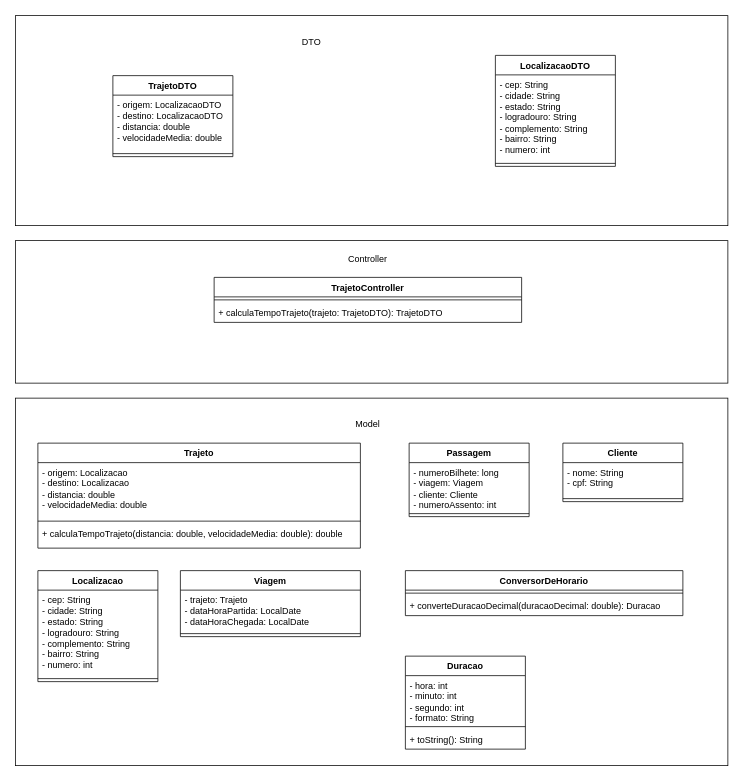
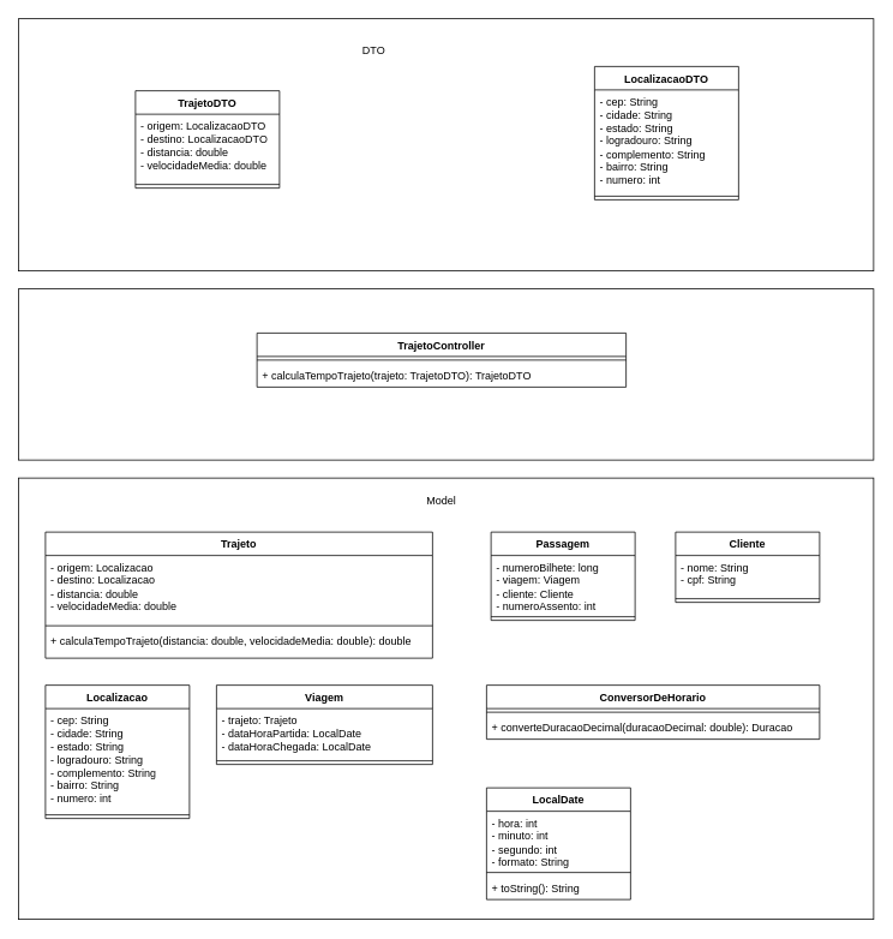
  <mxCell id="0" />
  <mxCell id="1" parent="0" />
  <mxCell id="2" value="" style="rounded=0;whiteSpace=wrap;html=1;" vertex="1" parent="1"><mxGeometry x="20" y="20" width="950" height="280" as="geometry" /></mxCell>
  <mxCell id="3" value="" style="rounded=0;whiteSpace=wrap;html=1;" vertex="1" parent="1"><mxGeometry x="20" y="530" width="950" height="490" as="geometry" /></mxCell>
  <mxCell id="4" value="Trajeto" style="swimlane;fontStyle=1;align=center;verticalAlign=top;childLayout=stackLayout;horizontal=1;startSize=26;horizontalStack=0;resizeParent=1;resizeParentMax=0;resizeLast=0;collapsible=1;marginBottom=0;whiteSpace=wrap;html=1;" vertex="1" parent="1"><mxGeometry x="50" y="590" width="430" height="140" as="geometry" /></mxCell>
  <mxCell id="5" value="- origem: Localizacao&lt;br&gt;- destino: Localizacao&lt;br&gt;- distancia: double&lt;br&gt;- velocidadeMedia: double" style="text;strokeColor=none;fillColor=none;align=left;verticalAlign=top;spacingLeft=4;spacingRight=4;overflow=hidden;rotatable=0;points=[[0,0.5],[1,0.5]];portConstraint=eastwest;whiteSpace=wrap;html=1;" vertex="1" parent="4"><mxGeometry y="26" width="430" height="74" as="geometry" /></mxCell>
  <mxCell id="6" value="" style="line;strokeWidth=1;fillColor=none;align=left;verticalAlign=middle;spacingTop=-1;spacingLeft=3;spacingRight=3;rotatable=0;labelPosition=right;points=[];portConstraint=eastwest;strokeColor=inherit;" vertex="1" parent="4"><mxGeometry y="100" width="430" height="8" as="geometry" /></mxCell>
  <mxCell id="7" value="+ calculaTempoTrajeto(distancia: double, velocidadeMedia: double): double" style="text;strokeColor=none;fillColor=none;align=left;verticalAlign=top;spacingLeft=4;spacingRight=4;overflow=hidden;rotatable=0;points=[[0,0.5],[1,0.5]];portConstraint=eastwest;whiteSpace=wrap;html=1;" vertex="1" parent="4"><mxGeometry y="108" width="430" height="32" as="geometry" /></mxCell>
  <mxCell id="8" value="Localizacao" style="swimlane;fontStyle=1;align=center;verticalAlign=top;childLayout=stackLayout;horizontal=1;startSize=26;horizontalStack=0;resizeParent=1;resizeParentMax=0;resizeLast=0;collapsible=1;marginBottom=0;whiteSpace=wrap;html=1;" vertex="1" parent="1"><mxGeometry x="50" y="760" width="160" height="148" as="geometry" /></mxCell>
  <mxCell id="9" value="- cep: String&lt;br&gt;- cidade: String&lt;br&gt;- estado: String&lt;br&gt;- logradouro: String&lt;br&gt;- complemento: String&lt;br&gt;- bairro: String&lt;br&gt;- numero: int" style="text;strokeColor=none;fillColor=none;align=left;verticalAlign=top;spacingLeft=4;spacingRight=4;overflow=hidden;rotatable=0;points=[[0,0.5],[1,0.5]];portConstraint=eastwest;whiteSpace=wrap;html=1;" vertex="1" parent="8"><mxGeometry y="26" width="160" height="114" as="geometry" /></mxCell>
  <mxCell id="10" value="" style="line;strokeWidth=1;fillColor=none;align=left;verticalAlign=middle;spacingTop=-1;spacingLeft=3;spacingRight=3;rotatable=0;labelPosition=right;points=[];portConstraint=eastwest;strokeColor=inherit;" vertex="1" parent="8"><mxGeometry y="140" width="160" height="8" as="geometry" /></mxCell>
  <mxCell id="11" value="Viagem" style="swimlane;fontStyle=1;align=center;verticalAlign=top;childLayout=stackLayout;horizontal=1;startSize=26;horizontalStack=0;resizeParent=1;resizeParentMax=0;resizeLast=0;collapsible=1;marginBottom=0;whiteSpace=wrap;html=1;" vertex="1" parent="1"><mxGeometry x="240" y="760" width="240" height="88" as="geometry" /></mxCell>
  <mxCell id="12" value="- trajeto: Trajeto&lt;br&gt;- dataHoraPartida: LocalDate&lt;br&gt;- dataHoraChegada: LocalDate" style="text;strokeColor=none;fillColor=none;align=left;verticalAlign=top;spacingLeft=4;spacingRight=4;overflow=hidden;rotatable=0;points=[[0,0.5],[1,0.5]];portConstraint=eastwest;whiteSpace=wrap;html=1;" vertex="1" parent="11"><mxGeometry y="26" width="240" height="54" as="geometry" /></mxCell>
  <mxCell id="13" value="" style="line;strokeWidth=1;fillColor=none;align=left;verticalAlign=middle;spacingTop=-1;spacingLeft=3;spacingRight=3;rotatable=0;labelPosition=right;points=[];portConstraint=eastwest;strokeColor=inherit;" vertex="1" parent="11"><mxGeometry y="80" width="240" height="8" as="geometry" /></mxCell>
  <mxCell id="14" value="Passagem" style="swimlane;fontStyle=1;align=center;verticalAlign=top;childLayout=stackLayout;horizontal=1;startSize=26;horizontalStack=0;resizeParent=1;resizeParentMax=0;resizeLast=0;collapsible=1;marginBottom=0;whiteSpace=wrap;html=1;" vertex="1" parent="1"><mxGeometry x="545" y="590" width="160" height="98" as="geometry" /></mxCell>
  <mxCell id="15" value="- numeroBilhete: long&lt;br&gt;- viagem: Viagem&lt;br&gt;- cliente: Cliente&lt;br&gt;- numeroAssento: int" style="text;strokeColor=none;fillColor=none;align=left;verticalAlign=top;spacingLeft=4;spacingRight=4;overflow=hidden;rotatable=0;points=[[0,0.5],[1,0.5]];portConstraint=eastwest;whiteSpace=wrap;html=1;" vertex="1" parent="14"><mxGeometry y="26" width="160" height="64" as="geometry" /></mxCell>
  <mxCell id="16" value="" style="line;strokeWidth=1;fillColor=none;align=left;verticalAlign=middle;spacingTop=-1;spacingLeft=3;spacingRight=3;rotatable=0;labelPosition=right;points=[];portConstraint=eastwest;strokeColor=inherit;" vertex="1" parent="14"><mxGeometry y="90" width="160" height="8" as="geometry" /></mxCell>
  <mxCell id="17" value="ConversorDeHorario" style="swimlane;fontStyle=1;align=center;verticalAlign=top;childLayout=stackLayout;horizontal=1;startSize=26;horizontalStack=0;resizeParent=1;resizeParentMax=0;resizeLast=0;collapsible=1;marginBottom=0;whiteSpace=wrap;html=1;" vertex="1" parent="1"><mxGeometry x="540" y="760" width="370" height="60" as="geometry" /></mxCell>
  <mxCell id="18" value="" style="line;strokeWidth=1;fillColor=none;align=left;verticalAlign=middle;spacingTop=-1;spacingLeft=3;spacingRight=3;rotatable=0;labelPosition=right;points=[];portConstraint=eastwest;strokeColor=inherit;" vertex="1" parent="17"><mxGeometry y="26" width="370" height="8" as="geometry" /></mxCell>
  <mxCell id="19" value="+ converteDuracaoDecimal(duracaoDecimal: double): Duracao" style="text;strokeColor=none;fillColor=none;align=left;verticalAlign=top;spacingLeft=4;spacingRight=4;overflow=hidden;rotatable=0;points=[[0,0.5],[1,0.5]];portConstraint=eastwest;whiteSpace=wrap;html=1;" vertex="1" parent="17"><mxGeometry y="34" width="370" height="26" as="geometry" /></mxCell>
  <mxCell id="20" value="Cliente" style="swimlane;fontStyle=1;align=center;verticalAlign=top;childLayout=stackLayout;horizontal=1;startSize=26;horizontalStack=0;resizeParent=1;resizeParentMax=0;resizeLast=0;collapsible=1;marginBottom=0;whiteSpace=wrap;html=1;" vertex="1" parent="1"><mxGeometry x="750" y="590" width="160" height="78" as="geometry" /></mxCell>
  <mxCell id="21" value="- nome: String&lt;br&gt;- cpf: String" style="text;strokeColor=none;fillColor=none;align=left;verticalAlign=top;spacingLeft=4;spacingRight=4;overflow=hidden;rotatable=0;points=[[0,0.5],[1,0.5]];portConstraint=eastwest;whiteSpace=wrap;html=1;" vertex="1" parent="20"><mxGeometry y="26" width="160" height="44" as="geometry" /></mxCell>
  <mxCell id="22" value="" style="line;strokeWidth=1;fillColor=none;align=left;verticalAlign=middle;spacingTop=-1;spacingLeft=3;spacingRight=3;rotatable=0;labelPosition=right;points=[];portConstraint=eastwest;strokeColor=inherit;" vertex="1" parent="20"><mxGeometry y="70" width="160" height="8" as="geometry" /></mxCell>
- <mxCell id="23" value="Model" style="text;html=1;strokeColor=none;fillColor=none;align=center;verticalAlign=middle;whiteSpace=wrap;rounded=0;" vertex="1" parent="1"><mxGeometry x="460" y="550" width="60" height="30" as="geometry" /></mxCell>
+ <mxCell id="23" value="Model" style="text;html=1;strokeColor=none;fillColor=none;align=center;verticalAlign=middle;whiteSpace=wrap;rounded=0;" vertex="1" parent="1"><mxGeometry x="460" y="540" width="60" height="30" as="geometry" /></mxCell>
  <mxCell id="24" value="" style="rounded=0;whiteSpace=wrap;html=1;" vertex="1" parent="1"><mxGeometry x="20" width="950" height="190" as="geometry" y="320" /></mxCell>
- <mxCell id="25" value="Controller" style="text;html=1;strokeColor=none;fillColor=none;align=center;verticalAlign=middle;whiteSpace=wrap;rounded=0;" vertex="1" parent="1"><mxGeometry x="460" y="330" width="60" height="30" as="geometry" /></mxCell>
  <mxCell id="26" value="TrajetoController" style="swimlane;fontStyle=1;align=center;verticalAlign=top;childLayout=stackLayout;horizontal=1;startSize=26;horizontalStack=0;resizeParent=1;resizeParentMax=0;resizeLast=0;collapsible=1;marginBottom=0;whiteSpace=wrap;html=1;" vertex="1" parent="1"><mxGeometry x="285" y="369" width="410" height="60" as="geometry" /></mxCell>
  <mxCell id="27" value="" style="line;strokeWidth=1;fillColor=none;align=left;verticalAlign=middle;spacingTop=-1;spacingLeft=3;spacingRight=3;rotatable=0;labelPosition=right;points=[];portConstraint=eastwest;strokeColor=inherit;" vertex="1" parent="26"><mxGeometry y="26" width="410" height="8" as="geometry" /></mxCell>
  <mxCell id="28" value="+ calculaTempoTrajeto(trajeto: TrajetoDTO): TrajetoDTO" style="text;strokeColor=none;fillColor=none;align=left;verticalAlign=top;spacingLeft=4;spacingRight=4;overflow=hidden;rotatable=0;points=[[0,0.5],[1,0.5]];portConstraint=eastwest;whiteSpace=wrap;html=1;" vertex="1" parent="26"><mxGeometry y="34" width="410" height="26" as="geometry" /></mxCell>
- <mxCell id="29" value="Duracao" style="swimlane;fontStyle=1;align=center;verticalAlign=top;childLayout=stackLayout;horizontal=1;startSize=26;horizontalStack=0;resizeParent=1;resizeParentMax=0;resizeLast=0;collapsible=1;marginBottom=0;whiteSpace=wrap;html=1;" vertex="1" parent="1"><mxGeometry x="540" y="874" width="160" height="124" as="geometry" /></mxCell>
+ <mxCell id="29" value="LocalDate" style="swimlane;fontStyle=1;align=center;verticalAlign=top;childLayout=stackLayout;horizontal=1;startSize=26;horizontalStack=0;resizeParent=1;resizeParentMax=0;resizeLast=0;collapsible=1;marginBottom=0;whiteSpace=wrap;html=1;" vertex="1" parent="1"><mxGeometry x="540" y="874" width="160" height="124" as="geometry" /></mxCell>
  <mxCell id="30" value="- hora: int&lt;br&gt;- minuto: int&lt;br&gt;- segundo: int&lt;br&gt;- formato: String" style="text;strokeColor=none;fillColor=none;align=left;verticalAlign=top;spacingLeft=4;spacingRight=4;overflow=hidden;rotatable=0;points=[[0,0.5],[1,0.5]];portConstraint=eastwest;whiteSpace=wrap;html=1;" vertex="1" parent="29"><mxGeometry y="26" width="160" height="64" as="geometry" /></mxCell>
  <mxCell id="31" value="" style="line;strokeWidth=1;fillColor=none;align=left;verticalAlign=middle;spacingTop=-1;spacingLeft=3;spacingRight=3;rotatable=0;labelPosition=right;points=[];portConstraint=eastwest;strokeColor=inherit;" vertex="1" parent="29"><mxGeometry y="90" width="160" height="8" as="geometry" /></mxCell>
  <mxCell id="32" value="+ toString(): String" style="text;strokeColor=none;fillColor=none;align=left;verticalAlign=top;spacingLeft=4;spacingRight=4;overflow=hidden;rotatable=0;points=[[0,0.5],[1,0.5]];portConstraint=eastwest;whiteSpace=wrap;html=1;" vertex="1" parent="29"><mxGeometry y="98" width="160" height="26" as="geometry" /></mxCell>
  <mxCell id="33" value="TrajetoDTO" style="swimlane;fontStyle=1;align=center;verticalAlign=top;childLayout=stackLayout;horizontal=1;startSize=26;horizontalStack=0;resizeParent=1;resizeParentMax=0;resizeLast=0;collapsible=1;marginBottom=0;whiteSpace=wrap;html=1;" vertex="1" parent="1"><mxGeometry x="150" y="100" width="160" height="108" as="geometry" /></mxCell>
  <mxCell id="34" value="- origem: LocalizacaoDTO&lt;br style=&quot;border-color: var(--border-color);&quot;&gt;- destino: LocalizacaoDTO&lt;br style=&quot;border-color: var(--border-color);&quot;&gt;- distancia: double&lt;br style=&quot;border-color: var(--border-color);&quot;&gt;- velocidadeMedia: double" style="text;strokeColor=none;fillColor=none;align=left;verticalAlign=top;spacingLeft=4;spacingRight=4;overflow=hidden;rotatable=0;points=[[0,0.5],[1,0.5]];portConstraint=eastwest;whiteSpace=wrap;html=1;" vertex="1" parent="33"><mxGeometry y="26" width="160" height="74" as="geometry" /></mxCell>
  <mxCell id="35" value="" style="line;strokeWidth=1;fillColor=none;align=left;verticalAlign=middle;spacingTop=-1;spacingLeft=3;spacingRight=3;rotatable=0;labelPosition=right;points=[];portConstraint=eastwest;strokeColor=inherit;" vertex="1" parent="33"><mxGeometry y="100" width="160" height="8" as="geometry" /></mxCell>
  <mxCell id="36" value="DTO" style="text;html=1;strokeColor=none;fillColor=none;align=center;verticalAlign=middle;whiteSpace=wrap;rounded=0;" vertex="1" parent="1"><mxGeometry x="385" y="40" width="60" height="30" as="geometry" /></mxCell>
  <mxCell id="37" value="LocalizacaoDTO" style="swimlane;fontStyle=1;align=center;verticalAlign=top;childLayout=stackLayout;horizontal=1;startSize=26;horizontalStack=0;resizeParent=1;resizeParentMax=0;resizeLast=0;collapsible=1;marginBottom=0;whiteSpace=wrap;html=1;" vertex="1" parent="1"><mxGeometry x="660" y="73" width="160" height="148" as="geometry" /></mxCell>
  <mxCell id="38" value="- cep: String&lt;br style=&quot;border-color: var(--border-color);&quot;&gt;- cidade: String&lt;br style=&quot;border-color: var(--border-color);&quot;&gt;- estado: String&lt;br style=&quot;border-color: var(--border-color);&quot;&gt;- logradouro: String&lt;br style=&quot;border-color: var(--border-color);&quot;&gt;- complemento: String&lt;br style=&quot;border-color: var(--border-color);&quot;&gt;- bairro: String&lt;br style=&quot;border-color: var(--border-color);&quot;&gt;- numero: int" style="text;strokeColor=none;fillColor=none;align=left;verticalAlign=top;spacingLeft=4;spacingRight=4;overflow=hidden;rotatable=0;points=[[0,0.5],[1,0.5]];portConstraint=eastwest;whiteSpace=wrap;html=1;" vertex="1" parent="37"><mxGeometry y="26" width="160" height="114" as="geometry" /></mxCell>
  <mxCell id="39" value="" style="line;strokeWidth=1;fillColor=none;align=left;verticalAlign=middle;spacingTop=-1;spacingLeft=3;spacingRight=3;rotatable=0;labelPosition=right;points=[];portConstraint=eastwest;strokeColor=inherit;" vertex="1" parent="37"><mxGeometry y="140" width="160" height="8" as="geometry" /></mxCell>
